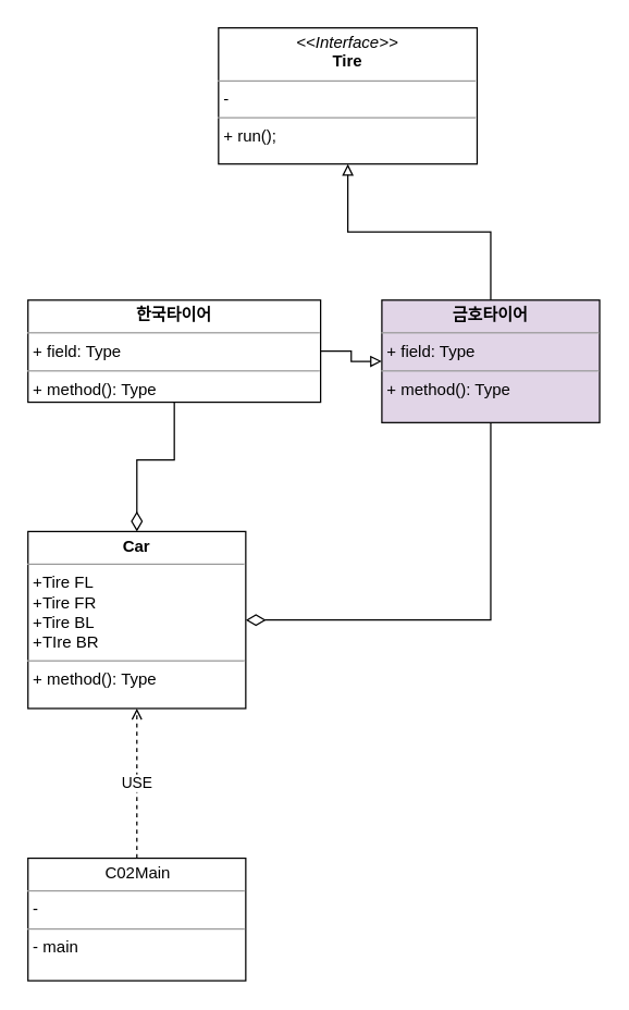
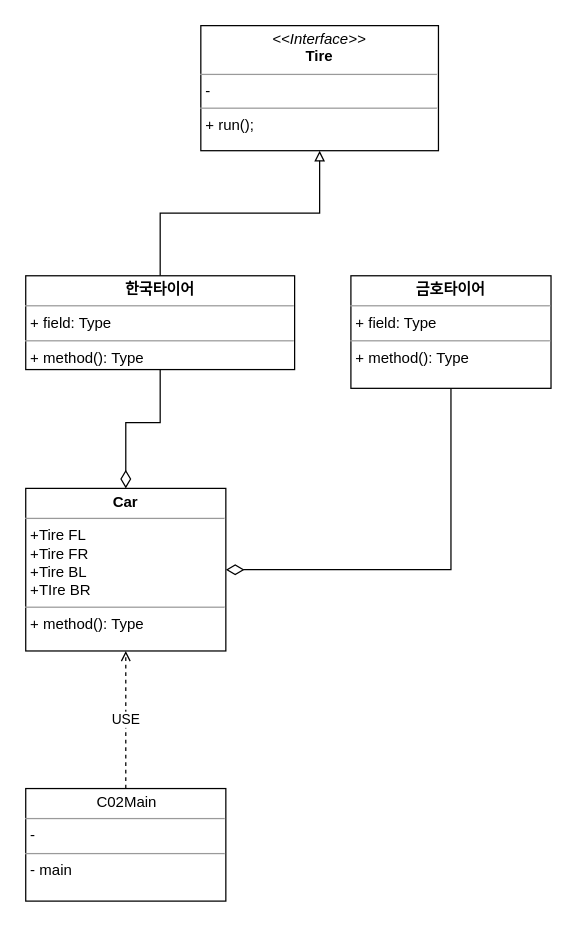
  <mxCell id="0" />
  <mxCell id="1" parent="0" />
  <mxCell id="2" value="&lt;p style=&quot;margin:0px;margin-top:4px;text-align:center;&quot;&gt;&lt;i&gt;&amp;lt;&amp;lt;Interface&amp;gt;&amp;gt;&lt;/i&gt;&lt;br&gt;&lt;b&gt;Tire&lt;/b&gt;&lt;/p&gt;&lt;hr size=&quot;1&quot;&gt;&lt;p style=&quot;margin:0px;margin-left:4px;&quot;&gt;-&lt;/p&gt;&lt;hr size=&quot;1&quot;&gt;&lt;p style=&quot;margin:0px;margin-left:4px;&quot;&gt;+ run();&lt;br&gt;&lt;/p&gt;" style="verticalAlign=top;align=left;overflow=fill;fontSize=12;fontFamily=Helvetica;html=1;" vertex="1" parent="1"><mxGeometry x="160" y="20" width="190" height="100" as="geometry" /></mxCell>
- <mxCell id="3" value="" style="edgeStyle=orthogonalEdgeStyle;rounded=0;orthogonalLoop=1;jettySize=auto;html=1;endArrow=block;endFill=0;" edge="1" parent="1" source="4" target="6"><mxGeometry relative="1" as="geometry" /></mxCell>
+ <mxCell id="3" value="" style="edgeStyle=orthogonalEdgeStyle;rounded=0;orthogonalLoop=1;jettySize=auto;html=1;endArrow=block;endFill=0;" edge="1" parent="1" source="4" target="2"><mxGeometry relative="1" as="geometry" /></mxCell>
  <mxCell id="4" value="&lt;p style=&quot;margin:0px;margin-top:4px;text-align:center;&quot;&gt;&lt;b&gt;한국타이어&lt;/b&gt;&lt;/p&gt;&lt;hr size=&quot;1&quot;&gt;&lt;p style=&quot;margin:0px;margin-left:4px;&quot;&gt;+ field: Type&lt;/p&gt;&lt;hr size=&quot;1&quot;&gt;&lt;p style=&quot;margin:0px;margin-left:4px;&quot;&gt;+ method(): Type&lt;/p&gt;" style="verticalAlign=top;align=left;overflow=fill;fontSize=12;fontFamily=Helvetica;html=1;" vertex="1" parent="1"><mxGeometry x="20" y="220" width="215" height="75" as="geometry" /></mxCell>
- <mxCell id="5" value="" style="edgeStyle=orthogonalEdgeStyle;rounded=0;orthogonalLoop=1;jettySize=auto;html=1;endArrow=block;endFill=0;" edge="1" parent="1" source="6" target="2"><mxGeometry relative="1" as="geometry" /></mxCell>
- <mxCell id="6" value="&lt;p style=&quot;margin:0px;margin-top:4px;text-align:center;&quot;&gt;&lt;b&gt;금호타이어&lt;/b&gt;&lt;/p&gt;&lt;hr size=&quot;1&quot;&gt;&lt;p style=&quot;margin:0px;margin-left:4px;&quot;&gt;+ field: Type&lt;/p&gt;&lt;hr size=&quot;1&quot;&gt;&lt;p style=&quot;margin:0px;margin-left:4px;&quot;&gt;+ method(): Type&lt;/p&gt;" style="verticalAlign=top;align=left;overflow=fill;fontSize=12;fontFamily=Helvetica;html=1;fillColor=#e1d5e7;" vertex="1" parent="1"><mxGeometry x="280" y="220" width="160" height="90" as="geometry" /></mxCell>
+ <mxCell id="6" value="&lt;p style=&quot;margin:0px;margin-top:4px;text-align:center;&quot;&gt;&lt;b&gt;금호타이어&lt;/b&gt;&lt;/p&gt;&lt;hr size=&quot;1&quot;&gt;&lt;p style=&quot;margin:0px;margin-left:4px;&quot;&gt;+ field: Type&lt;/p&gt;&lt;hr size=&quot;1&quot;&gt;&lt;p style=&quot;margin:0px;margin-left:4px;&quot;&gt;+ method(): Type&lt;/p&gt;" style="verticalAlign=top;align=left;overflow=fill;fontSize=12;fontFamily=Helvetica;html=1;" vertex="1" parent="1"><mxGeometry x="280" y="220" width="160" height="90" as="geometry" /></mxCell>
  <mxCell id="7" value="" style="edgeStyle=orthogonalEdgeStyle;rounded=0;orthogonalLoop=1;jettySize=auto;html=1;endArrow=none;endFill=0;startArrow=diamondThin;startFill=0;startSize=12;" edge="1" parent="1" source="8" target="4"><mxGeometry relative="1" as="geometry" /></mxCell>
  <mxCell id="8" value="&lt;p style=&quot;margin:0px;margin-top:4px;text-align:center;&quot;&gt;&lt;b&gt;Car&lt;/b&gt;&lt;/p&gt;&lt;hr size=&quot;1&quot;&gt;&lt;p style=&quot;margin:0px;margin-left:4px;&quot;&gt;+Tire FL&lt;/p&gt;&lt;p style=&quot;margin:0px;margin-left:4px;&quot;&gt;+Tire FR&lt;/p&gt;&lt;p style=&quot;margin:0px;margin-left:4px;&quot;&gt;+Tire BL&lt;/p&gt;&lt;p style=&quot;margin:0px;margin-left:4px;&quot;&gt;+TIre BR&lt;/p&gt;&lt;hr size=&quot;1&quot;&gt;&lt;p style=&quot;margin:0px;margin-left:4px;&quot;&gt;+ method(): Type&lt;/p&gt;" style="verticalAlign=top;align=left;overflow=fill;fontSize=12;fontFamily=Helvetica;html=1;" vertex="1" parent="1"><mxGeometry x="20" y="390" width="160" height="130" as="geometry" /></mxCell>
  <mxCell id="9" value="" style="edgeStyle=orthogonalEdgeStyle;rounded=0;orthogonalLoop=1;jettySize=auto;html=1;endArrow=none;endFill=0;startArrow=diamondThin;startFill=0;startSize=12;entryX=0.5;entryY=1;entryDx=0;entryDy=0;" edge="1" parent="1" source="8" target="6"><mxGeometry relative="1" as="geometry"><mxPoint x="110" y="400" as="sourcePoint" /><mxPoint x="110" y="320" as="targetPoint" /></mxGeometry></mxCell>
  <mxCell id="10" value="&lt;p style=&quot;margin:0px;margin-top:4px;text-align:center;&quot;&gt;&lt;span style=&quot;background-color:#ffffff;padding:0px 0px 0px 2px;&quot;&gt;&lt;/span&gt;C02Main&lt;/p&gt;&lt;hr size=&quot;1&quot;&gt;&lt;p style=&quot;margin:0px;margin-left:4px;&quot;&gt;-&lt;/p&gt;&lt;hr size=&quot;1&quot;&gt;&lt;p style=&quot;margin:0px;margin-left:4px;&quot;&gt;- main&lt;/p&gt;" style="verticalAlign=top;align=left;overflow=fill;fontSize=12;fontFamily=Helvetica;html=1;" vertex="1" parent="1"><mxGeometry x="20" y="630" width="160" height="90" as="geometry" /></mxCell>
  <mxCell id="11" value="USE" style="endArrow=open;html=1;rounded=0;startSize=12;exitX=0.5;exitY=0;exitDx=0;exitDy=0;dashed=1;endFill=0;" edge="1" parent="1" source="10"><mxGeometry width="50" height="50" relative="1" as="geometry"><mxPoint y="570" as="sourcePoint" x="50" /><mxPoint x="100" y="520" as="targetPoint" /></mxGeometry></mxCell>
